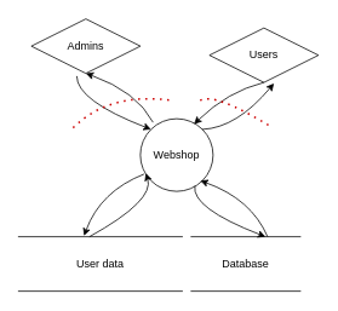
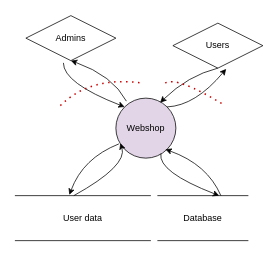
  <mxCell id="0" />
  <mxCell id="1" parent="0" />
- <mxCell id="2" value="Webshop" style="ellipse;whiteSpace=wrap;html=1;aspect=fixed;" vertex="1" parent="1"><mxGeometry x="154" y="130" width="80" height="80" as="geometry" /></mxCell>
+ <mxCell id="2" value="Webshop" style="ellipse;whiteSpace=wrap;html=1;aspect=fixed;fillColor=#e1d5e7;" vertex="1" parent="1"><mxGeometry x="154" y="130" width="80" height="80" as="geometry" /></mxCell>
  <mxCell id="3" value="Database" style="shape=partialRectangle;whiteSpace=wrap;html=1;left=0;right=0;fillColor=none;" vertex="1" parent="1"><mxGeometry x="210" y="260" width="120" height="60" as="geometry" /></mxCell>
  <mxCell id="4" value="User data" style="shape=partialRectangle;whiteSpace=wrap;html=1;left=0;right=0;fillColor=none;" vertex="1" parent="1"><mxGeometry x="20" y="260" width="180" height="60" as="geometry" /></mxCell>
  <mxCell id="5" value="Admins" style="rhombus;whiteSpace=wrap;html=1;" vertex="1" parent="1"><mxGeometry x="34" y="20" width="120" height="60" as="geometry" /></mxCell>
  <mxCell id="6" value="Users" style="rhombus;whiteSpace=wrap;html=1;" vertex="1" parent="1"><mxGeometry x="230" y="30" width="120" height="60" as="geometry" /></mxCell>
  <mxCell id="7" value="" style="curved=1;endArrow=classic;html=1;rounded=0;entryX=0;entryY=0;entryDx=0;entryDy=0;exitX=0.417;exitY=1.05;exitDx=0;exitDy=0;exitPerimeter=0;" edge="1" parent="1" source="5" target="2"><mxGeometry width="50" height="50" relative="1" as="geometry"><mxPoint x="170" y="270" as="sourcePoint" /><mxPoint x="220" y="220" as="targetPoint" /><Array as="points"><mxPoint x="84" y="110" /></Array></mxGeometry></mxCell>
  <mxCell id="8" value="" style="curved=1;endArrow=classic;html=1;rounded=0;entryX=0.5;entryY=1;entryDx=0;entryDy=0;exitX=0.175;exitY=0.05;exitDx=0;exitDy=0;exitPerimeter=0;" edge="1" parent="1" source="2" target="5"><mxGeometry width="50" height="50" relative="1" as="geometry"><mxPoint x="94.04" y="93" as="sourcePoint" /><mxPoint x="175.716" y="151.716" as="targetPoint" /><Array as="points"><mxPoint x="150" y="100" /></Array></mxGeometry></mxCell>
  <mxCell id="9" value="" style="curved=1;endArrow=classic;html=1;rounded=0;entryX=0.075;entryY=0.75;entryDx=0;entryDy=0;entryPerimeter=0;exitX=0.433;exitY=0;exitDx=0;exitDy=0;exitPerimeter=0;" edge="1" parent="1" source="4" target="2"><mxGeometry width="50" height="50" relative="1" as="geometry"><mxPoint x="170" y="270" as="sourcePoint" /><mxPoint x="220" y="220" as="targetPoint" /><Array as="points"><mxPoint x="170" y="220" /></Array></mxGeometry></mxCell>
  <mxCell id="10" value="" style="curved=1;endArrow=classic;html=1;rounded=0;entryX=0.4;entryY=-0.017;entryDx=0;entryDy=0;entryPerimeter=0;exitX=0.05;exitY=0.763;exitDx=0;exitDy=0;exitPerimeter=0;" edge="1" parent="1" source="2" target="4"><mxGeometry width="50" height="50" relative="1" as="geometry"><mxPoint x="170" y="270" as="sourcePoint" /><mxPoint x="220" y="220" as="targetPoint" /><Array as="points"><mxPoint x="110" y="210" /></Array></mxGeometry></mxCell>
  <mxCell id="11" value="" style="curved=1;endArrow=classic;html=1;rounded=0;entryX=0.592;entryY=1.017;entryDx=0;entryDy=0;entryPerimeter=0;exitX=1;exitY=0;exitDx=0;exitDy=0;" edge="1" parent="1" source="2" target="6"><mxGeometry width="50" height="50" relative="1" as="geometry"><mxPoint x="240" y="140" as="sourcePoint" /><mxPoint x="321.716" y="188.716" as="targetPoint" /><Array as="points"><mxPoint x="260" y="140" /></Array></mxGeometry></mxCell>
  <mxCell id="12" value="" style="curved=1;endArrow=classic;html=1;rounded=0;entryX=0.738;entryY=0.075;entryDx=0;entryDy=0;exitX=0.5;exitY=1;exitDx=0;exitDy=0;entryPerimeter=0;" edge="1" parent="1" source="6" target="2"><mxGeometry width="50" height="50" relative="1" as="geometry"><mxPoint x="330" y="154" as="sourcePoint" /><mxPoint x="256" y="100" as="targetPoint" /><Array as="points"><mxPoint x="250" y="100" /></Array></mxGeometry></mxCell>
  <mxCell id="13" value="" style="curved=1;endArrow=classic;html=1;rounded=0;entryX=0;entryY=0;entryDx=0;entryDy=0;exitX=0.75;exitY=0.925;exitDx=0;exitDy=0;exitPerimeter=0;" edge="1" parent="1" source="2"><mxGeometry width="50" height="50" relative="1" as="geometry"><mxPoint x="210.04" y="201.28" as="sourcePoint" /><mxPoint x="291.716" y="259.996" as="targetPoint" /><Array as="points"><mxPoint x="210" y="228.28" /></Array></mxGeometry></mxCell>
  <mxCell id="14" value="" style="curved=1;endArrow=classic;html=1;rounded=0;entryX=0.5;entryY=1;entryDx=0;entryDy=0;exitX=0.7;exitY=0;exitDx=0;exitDy=0;exitPerimeter=0;" edge="1" parent="1" source="3"><mxGeometry width="50" height="50" relative="1" as="geometry"><mxPoint x="294" y="252.28" as="sourcePoint" /><mxPoint x="220" y="198.28" as="targetPoint" /><Array as="points"><mxPoint x="276" y="218.28" /></Array></mxGeometry></mxCell>
  <mxCell id="15" value="" style="endArrow=none;dashed=1;html=1;dashPattern=1 3;strokeWidth=2;curved=1;fillColor=#f8cecc;strokeColor=#CC0000;" edge="1" parent="1"><mxGeometry width="50" height="50" relative="1" as="geometry"><mxPoint x="80" y="140" as="sourcePoint" /><mxPoint x="190" y="110" as="targetPoint" /><Array as="points"><mxPoint x="120" y="100" /></Array></mxGeometry></mxCell>
  <mxCell id="16" value="" style="endArrow=none;dashed=1;html=1;dashPattern=1 3;strokeWidth=2;curved=1;fillColor=#f8cecc;strokeColor=#CC0000;" edge="1" parent="1"><mxGeometry width="50" height="50" relative="1" as="geometry"><mxPoint x="220" y="110" as="sourcePoint" /><mxPoint x="300" y="140" as="targetPoint" /><Array as="points"><mxPoint x="234" y="100" /></Array></mxGeometry></mxCell>
